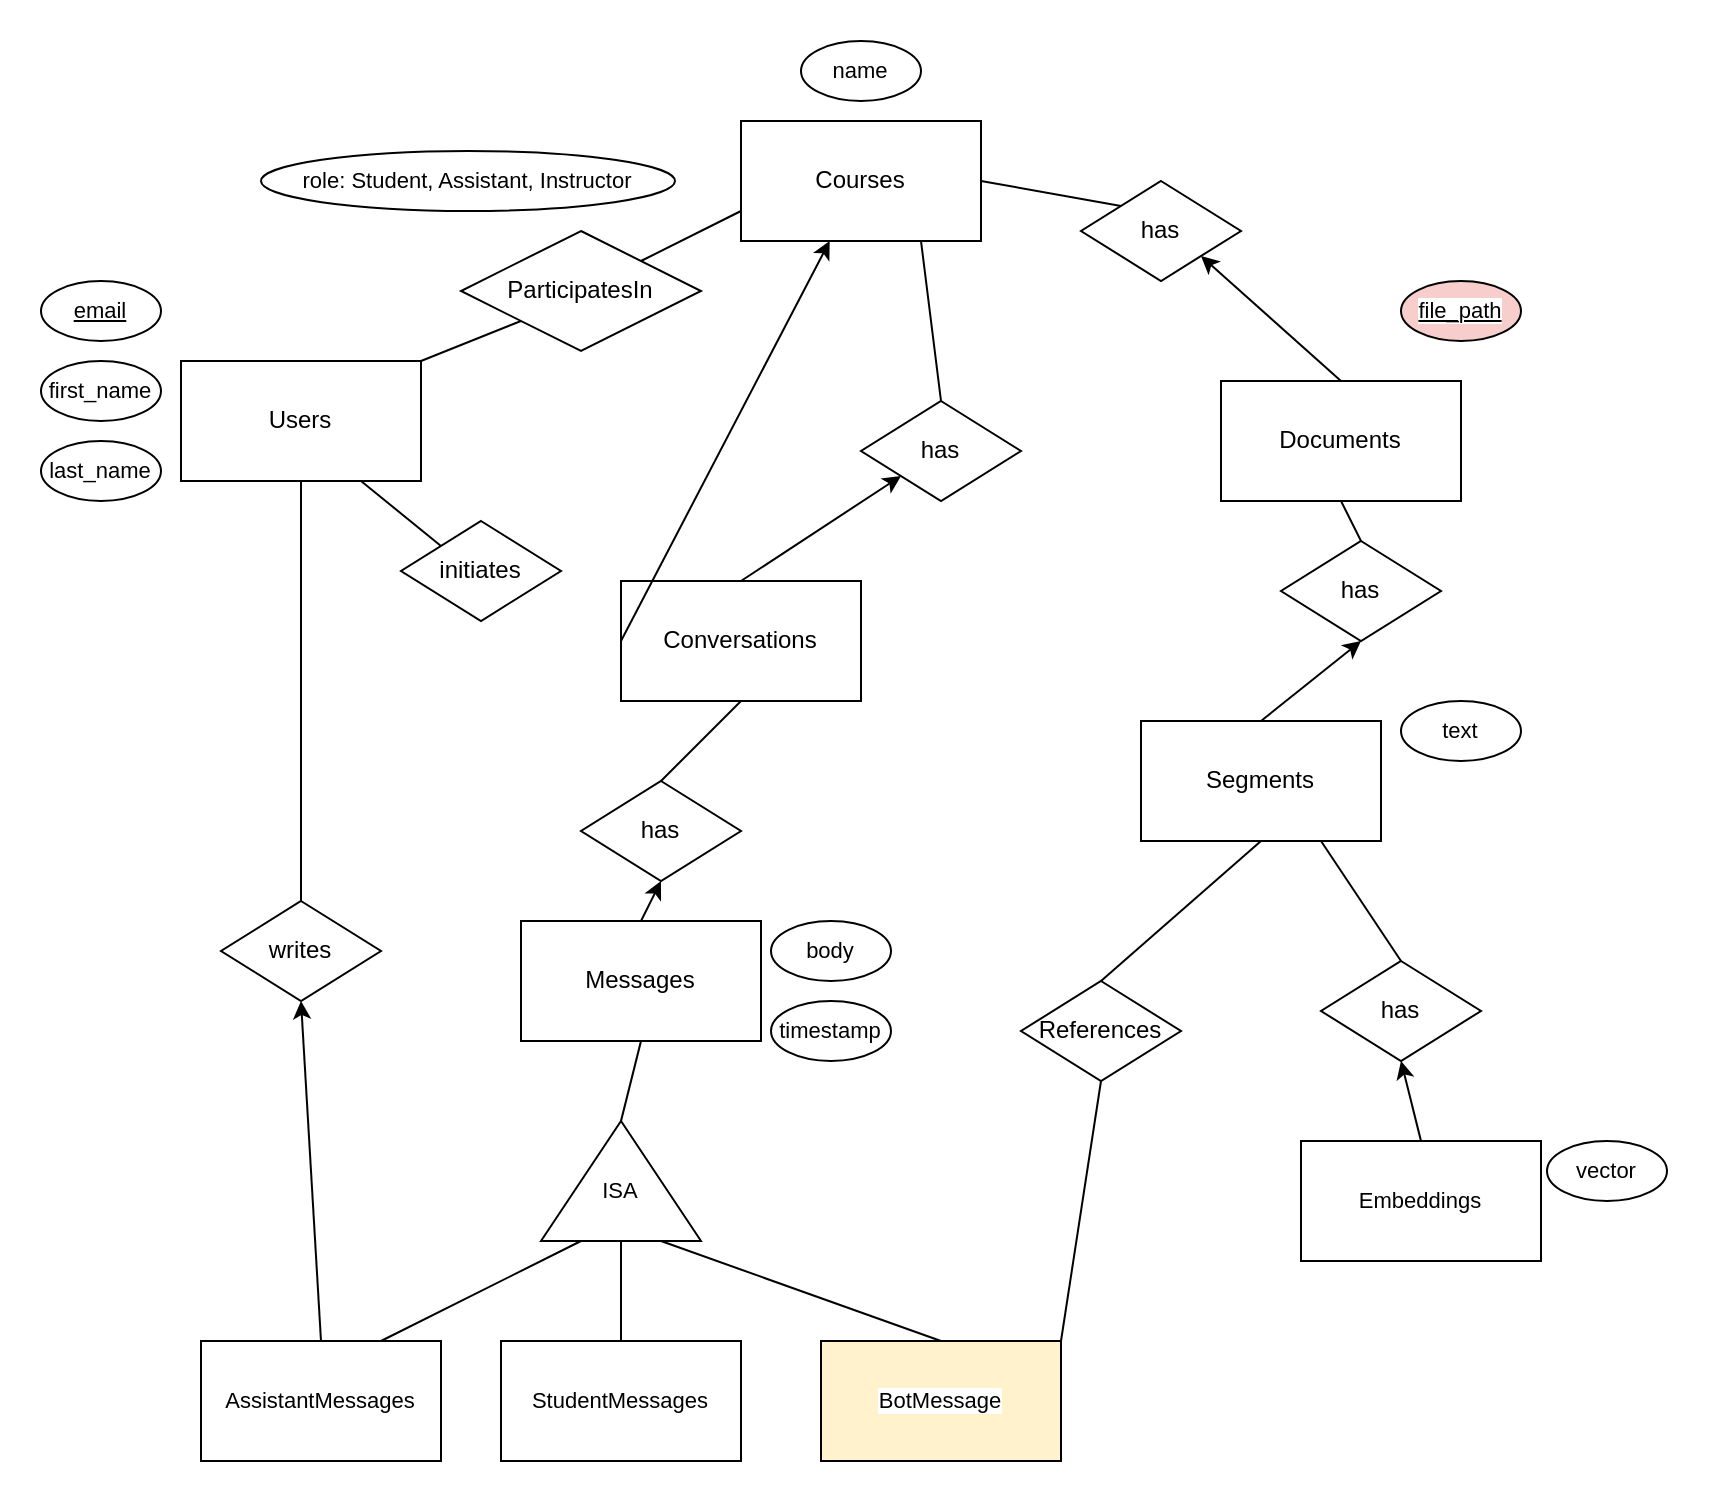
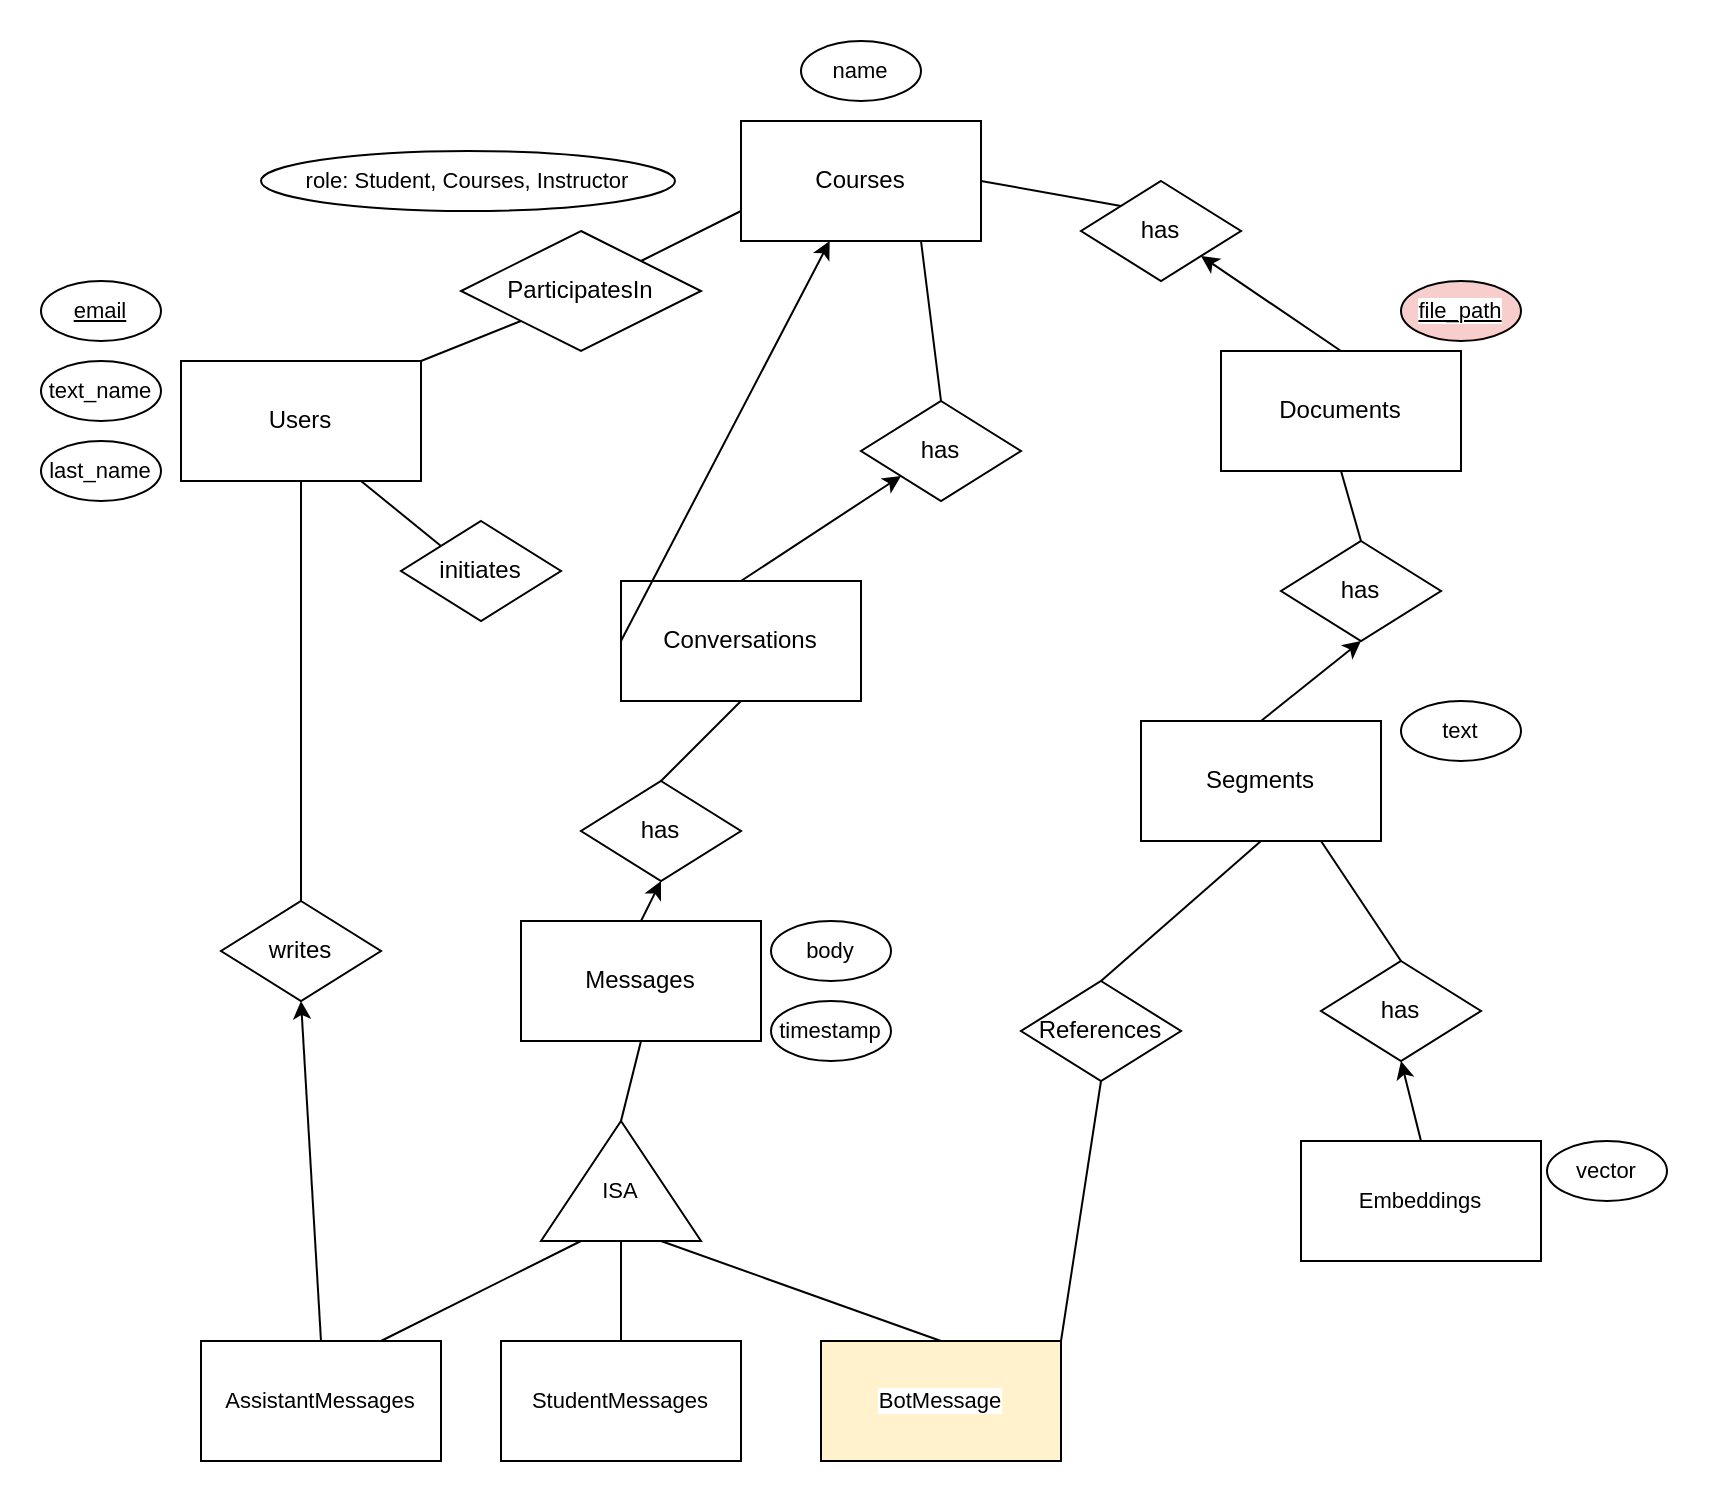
  <mxCell id="0" />
  <mxCell id="1" parent="0" />
  <mxCell id="2" style="edgeStyle=none;shape=connector;rounded=1;html=1;exitX=0.5;exitY=1;exitDx=0;exitDy=0;entryX=0.5;entryY=0;entryDx=0;entryDy=0;strokeColor=default;align=center;verticalAlign=middle;fontFamily=Helvetica;fontSize=11;fontColor=default;labelBackgroundColor=default;endArrow=none;" edge="1" parent="1" source="5" target="35"><mxGeometry relative="1" as="geometry" /></mxCell>
  <mxCell id="3" style="edgeStyle=none;shape=connector;rounded=1;html=1;exitX=0.75;exitY=1;exitDx=0;exitDy=0;entryX=0;entryY=0;entryDx=0;entryDy=0;strokeColor=default;align=center;verticalAlign=middle;fontFamily=Helvetica;fontSize=11;fontColor=default;labelBackgroundColor=default;endArrow=none;" edge="1" parent="1" source="5" target="39"><mxGeometry relative="1" as="geometry" /></mxCell>
  <mxCell id="4" style="edgeStyle=none;shape=connector;rounded=1;html=1;exitX=1;exitY=0;exitDx=0;exitDy=0;entryX=0;entryY=1;entryDx=0;entryDy=0;strokeColor=default;align=center;verticalAlign=middle;fontFamily=Helvetica;fontSize=11;fontColor=default;labelBackgroundColor=default;endArrow=none;" edge="1" parent="1" source="5" target="21"><mxGeometry relative="1" as="geometry" /></mxCell>
  <mxCell id="5" value="Users" style="rounded=0;whiteSpace=wrap;html=1;" vertex="1" parent="1"><mxGeometry x="90" y="180" width="120" height="60" as="geometry" /></mxCell>
  <mxCell id="6" style="edgeStyle=none;shape=connector;rounded=1;html=1;exitX=0.5;exitY=1;exitDx=0;exitDy=0;strokeColor=default;align=center;verticalAlign=middle;fontFamily=Helvetica;fontSize=11;fontColor=default;labelBackgroundColor=default;endArrow=none;entryX=1;entryY=0.5;entryDx=0;entryDy=0;" edge="1" parent="1" source="7" target="26"><mxGeometry relative="1" as="geometry"><mxPoint x="310" y="540" as="targetPoint" /></mxGeometry></mxCell>
  <mxCell id="7" value="Messages" style="rounded=0;whiteSpace=wrap;html=1;" vertex="1" parent="1"><mxGeometry x="260" y="460" width="120" height="60" as="geometry" /></mxCell>
  <mxCell id="8" value="Conversations" style="rounded=0;whiteSpace=wrap;html=1;" vertex="1" parent="1"><mxGeometry x="310" y="290" width="120" height="60" as="geometry" /></mxCell>
  <mxCell id="9" style="edgeStyle=none;shape=connector;rounded=1;html=1;exitX=0.75;exitY=1;exitDx=0;exitDy=0;entryX=0.5;entryY=0;entryDx=0;entryDy=0;strokeColor=default;align=center;verticalAlign=middle;fontFamily=Helvetica;fontSize=11;fontColor=default;labelBackgroundColor=default;endArrow=none;" edge="1" parent="1" source="10" target="33"><mxGeometry relative="1" as="geometry" /></mxCell>
  <mxCell id="10" value="Courses" style="rounded=0;whiteSpace=wrap;html=1;" vertex="1" parent="1"><mxGeometry x="370" y="60" width="120" height="60" as="geometry" /></mxCell>
  <mxCell id="11" style="edgeStyle=none;html=1;exitX=0.5;exitY=0;exitDx=0;exitDy=0;entryX=1;entryY=1;entryDx=0;entryDy=0;" edge="1" parent="1" source="12" target="13"><mxGeometry relative="1" as="geometry" /></mxCell>
- <mxCell id="12" value="Documents" style="rounded=0;whiteSpace=wrap;html=1;" vertex="1" parent="1"><mxGeometry x="610" y="190" width="120" height="60" as="geometry" /></mxCell>
+ <mxCell id="12" value="Documents" style="rounded=0;whiteSpace=wrap;html=1;" vertex="1" parent="1"><mxGeometry x="610" y="175" width="120" height="60" as="geometry" /></mxCell>
  <mxCell id="13" value="has" style="rhombus;whiteSpace=wrap;html=1;" vertex="1" parent="1"><mxGeometry x="540" y="90" width="80" height="50" as="geometry" /></mxCell>
  <mxCell id="14" value="" style="endArrow=none;html=1;exitX=1;exitY=0.5;exitDx=0;exitDy=0;entryX=0;entryY=0;entryDx=0;entryDy=0;" edge="1" parent="1" source="10" target="13"><mxGeometry width="50" height="50" relative="1" as="geometry"><mxPoint x="470" y="260" as="sourcePoint" /><mxPoint x="520" y="210" as="targetPoint" /></mxGeometry></mxCell>
  <mxCell id="15" style="edgeStyle=none;html=1;exitX=0.5;exitY=0;exitDx=0;exitDy=0;entryX=0.5;entryY=1;entryDx=0;entryDy=0;" edge="1" parent="1" source="17" target="18"><mxGeometry relative="1" as="geometry" /></mxCell>
  <mxCell id="16" style="edgeStyle=none;shape=connector;rounded=1;html=1;exitX=0.75;exitY=1;exitDx=0;exitDy=0;entryX=0.5;entryY=0;entryDx=0;entryDy=0;strokeColor=default;align=center;verticalAlign=middle;fontFamily=Helvetica;fontSize=11;fontColor=default;labelBackgroundColor=default;endArrow=none;" edge="1" parent="1" source="17" target="52"><mxGeometry relative="1" as="geometry" /></mxCell>
  <mxCell id="17" value="Segments" style="rounded=0;whiteSpace=wrap;html=1;" vertex="1" parent="1"><mxGeometry x="570" y="360" width="120" height="60" as="geometry" /></mxCell>
  <mxCell id="18" value="has" style="rhombus;whiteSpace=wrap;html=1;" vertex="1" parent="1"><mxGeometry x="640" y="270" width="80" height="50" as="geometry" /></mxCell>
  <mxCell id="19" value="" style="endArrow=none;html=1;entryX=0.5;entryY=0;entryDx=0;entryDy=0;exitX=0.5;exitY=1;exitDx=0;exitDy=0;" edge="1" parent="1" source="12" target="18"><mxGeometry width="50" height="50" relative="1" as="geometry"><mxPoint x="470" y="260" as="sourcePoint" /><mxPoint x="520" y="210" as="targetPoint" /></mxGeometry></mxCell>
  <mxCell id="20" style="edgeStyle=none;shape=connector;rounded=1;html=1;exitX=1;exitY=0;exitDx=0;exitDy=0;entryX=0;entryY=0.75;entryDx=0;entryDy=0;strokeColor=default;align=center;verticalAlign=middle;fontFamily=Helvetica;fontSize=11;fontColor=default;labelBackgroundColor=default;endArrow=none;" edge="1" parent="1" source="21" target="10"><mxGeometry relative="1" as="geometry" /></mxCell>
  <mxCell id="21" value="ParticipatesIn" style="rhombus;whiteSpace=wrap;html=1;" vertex="1" parent="1"><mxGeometry x="230" y="115" width="120" height="60" as="geometry" /></mxCell>
  <mxCell id="22" style="edgeStyle=none;shape=connector;rounded=1;html=1;exitX=0.5;exitY=0;exitDx=0;exitDy=0;entryX=0.5;entryY=1;entryDx=0;entryDy=0;strokeColor=default;align=center;verticalAlign=middle;fontFamily=Helvetica;fontSize=11;fontColor=default;labelBackgroundColor=default;endArrow=none;" edge="1" parent="1" source="23" target="8"><mxGeometry relative="1" as="geometry" /></mxCell>
  <mxCell id="23" value="has" style="rhombus;whiteSpace=wrap;html=1;" vertex="1" parent="1"><mxGeometry x="290" y="390" width="80" height="50" as="geometry" /></mxCell>
  <mxCell id="24" value="" style="endArrow=classic;html=1;rounded=1;strokeColor=default;align=center;verticalAlign=middle;fontFamily=Helvetica;fontSize=11;fontColor=default;labelBackgroundColor=default;exitX=0.5;exitY=0;exitDx=0;exitDy=0;entryX=0.5;entryY=1;entryDx=0;entryDy=0;" edge="1" parent="1" source="7" target="23"><mxGeometry width="50" height="50" relative="1" as="geometry"><mxPoint x="470" y="480" as="sourcePoint" /><mxPoint x="520" y="430" as="targetPoint" /></mxGeometry></mxCell>
  <mxCell id="25" value="" style="group" vertex="1" connectable="0" parent="1"><mxGeometry x="270" y="560" width="80" height="60" as="geometry" /></mxCell>
  <mxCell id="26" value="" style="triangle;whiteSpace=wrap;html=1;fontFamily=Helvetica;fontSize=11;fontColor=default;labelBackgroundColor=default;rotation=-90;" vertex="1" parent="25"><mxGeometry x="10" y="-10" width="60" height="80" as="geometry" /></mxCell>
  <mxCell id="27" value="ISA" style="text;html=1;align=center;verticalAlign=middle;whiteSpace=wrap;rounded=0;fontFamily=Helvetica;fontSize=11;fontColor=default;labelBackgroundColor=default;" vertex="1" parent="25"><mxGeometry x="10" y="20" width="60" height="30" as="geometry" /></mxCell>
  <mxCell id="28" value="StudentMessages" style="rounded=0;whiteSpace=wrap;html=1;fontFamily=Helvetica;fontSize=11;fontColor=default;labelBackgroundColor=default;" vertex="1" parent="1"><mxGeometry x="250" y="670" width="120" height="60" as="geometry" /></mxCell>
  <mxCell id="29" style="edgeStyle=none;shape=connector;rounded=1;html=1;exitX=0.5;exitY=0;exitDx=0;exitDy=0;entryX=0;entryY=0.75;entryDx=0;entryDy=0;strokeColor=default;align=center;verticalAlign=middle;fontFamily=Helvetica;fontSize=11;fontColor=default;labelBackgroundColor=default;endArrow=none;" edge="1" parent="1" source="31" target="26"><mxGeometry relative="1" as="geometry" /></mxCell>
  <mxCell id="30" style="edgeStyle=none;shape=connector;rounded=1;html=1;exitX=1;exitY=0;exitDx=0;exitDy=0;entryX=0.5;entryY=1;entryDx=0;entryDy=0;strokeColor=default;align=center;verticalAlign=middle;fontFamily=Helvetica;fontSize=11;fontColor=default;labelBackgroundColor=default;endArrow=none;" edge="1" parent="1" source="31" target="50"><mxGeometry relative="1" as="geometry" /></mxCell>
  <mxCell id="31" value="BotMessage" style="rounded=0;whiteSpace=wrap;html=1;fontFamily=Helvetica;fontSize=11;fontColor=default;labelBackgroundColor=default;fillColor=#fff2cc;" vertex="1" parent="1"><mxGeometry x="410" y="670" width="120" height="60" as="geometry" /></mxCell>
  <mxCell id="32" style="edgeStyle=none;shape=connector;rounded=1;html=1;exitX=0.5;exitY=0;exitDx=0;exitDy=0;strokeColor=default;align=center;verticalAlign=middle;fontFamily=Helvetica;fontSize=11;fontColor=default;labelBackgroundColor=default;endArrow=none;entryX=0;entryY=0.5;entryDx=0;entryDy=0;" edge="1" parent="1" source="28" target="26"><mxGeometry relative="1" as="geometry"><mxPoint x="270" y="619" as="targetPoint" /></mxGeometry></mxCell>
  <mxCell id="33" value="has" style="rhombus;whiteSpace=wrap;html=1;" vertex="1" parent="1"><mxGeometry x="430" y="200" width="80" height="50" as="geometry" /></mxCell>
  <mxCell id="34" style="edgeStyle=none;html=1;exitX=0.5;exitY=0;exitDx=0;exitDy=0;entryX=0;entryY=1;entryDx=0;entryDy=0;" edge="1" parent="1" source="8" target="33"><mxGeometry relative="1" as="geometry"><mxPoint x="640" y="370" as="sourcePoint" /><mxPoint x="690" y="330" as="targetPoint" /></mxGeometry></mxCell>
  <mxCell id="35" value="writes" style="rhombus;whiteSpace=wrap;html=1;" vertex="1" parent="1"><mxGeometry x="110" y="450" width="80" height="50" as="geometry" /></mxCell>
  <mxCell id="36" value="AssistantMessages" style="rounded=0;whiteSpace=wrap;html=1;fontFamily=Helvetica;fontSize=11;fontColor=default;labelBackgroundColor=default;" vertex="1" parent="1"><mxGeometry x="100" y="670" width="120" height="60" as="geometry" /></mxCell>
  <mxCell id="37" style="edgeStyle=none;html=1;exitX=0.5;exitY=0;exitDx=0;exitDy=0;entryX=0.5;entryY=1;entryDx=0;entryDy=0;" edge="1" parent="1" source="36" target="35"><mxGeometry relative="1" as="geometry"><mxPoint x="640" y="370" as="sourcePoint" /><mxPoint x="690" y="330" as="targetPoint" /></mxGeometry></mxCell>
  <mxCell id="38" style="edgeStyle=none;shape=connector;rounded=1;html=1;exitX=0;exitY=0.25;exitDx=0;exitDy=0;entryX=0.75;entryY=0;entryDx=0;entryDy=0;strokeColor=default;align=center;verticalAlign=middle;fontFamily=Helvetica;fontSize=11;fontColor=default;labelBackgroundColor=default;endArrow=none;" edge="1" parent="1" source="26" target="36"><mxGeometry relative="1" as="geometry" /></mxCell>
  <mxCell id="39" value="initiates" style="rhombus;whiteSpace=wrap;html=1;" vertex="1" parent="1"><mxGeometry x="200" y="260" width="80" height="50" as="geometry" /></mxCell>
  <mxCell id="40" style="edgeStyle=none;html=1;exitX=0;exitY=0.5;exitDx=0;exitDy=0;" edge="1" parent="1" source="8" target="10"><mxGeometry relative="1" as="geometry"><mxPoint x="380" y="300" as="sourcePoint" /><mxPoint x="460" y="248" as="targetPoint" /></mxGeometry></mxCell>
  <mxCell id="41" value="&lt;u&gt;email&lt;/u&gt;" style="ellipse;whiteSpace=wrap;html=1;fontFamily=Helvetica;fontSize=11;fontColor=default;labelBackgroundColor=default;" vertex="1" parent="1"><mxGeometry x="20" y="140" width="60" height="30" as="geometry" /></mxCell>
- <mxCell id="42" value="first_name" style="ellipse;whiteSpace=wrap;html=1;fontFamily=Helvetica;fontSize=11;fontColor=default;labelBackgroundColor=default;" vertex="1" parent="1"><mxGeometry x="20" y="180" width="60" height="30" as="geometry" /></mxCell>
+ <mxCell id="42" value="text_name" style="ellipse;whiteSpace=wrap;html=1;fontFamily=Helvetica;fontSize=11;fontColor=default;labelBackgroundColor=default;" vertex="1" parent="1"><mxGeometry x="20" y="180" width="60" height="30" as="geometry" /></mxCell>
  <mxCell id="43" value="last_name" style="ellipse;whiteSpace=wrap;html=1;fontFamily=Helvetica;fontSize=11;fontColor=default;labelBackgroundColor=default;" vertex="1" parent="1"><mxGeometry x="20" y="220" width="60" height="30" as="geometry" /></mxCell>
  <mxCell id="44" value="name" style="ellipse;whiteSpace=wrap;html=1;fontFamily=Helvetica;fontSize=11;fontColor=default;labelBackgroundColor=default;" vertex="1" parent="1"><mxGeometry x="400" y="20" width="60" height="30" as="geometry" /></mxCell>
  <mxCell id="45" value="body" style="ellipse;whiteSpace=wrap;html=1;fontFamily=Helvetica;fontSize=11;fontColor=default;labelBackgroundColor=default;" vertex="1" parent="1"><mxGeometry x="385" y="460" width="60" height="30" as="geometry" /></mxCell>
  <mxCell id="46" value="timestamp" style="ellipse;whiteSpace=wrap;html=1;fontFamily=Helvetica;fontSize=11;fontColor=default;labelBackgroundColor=default;" vertex="1" parent="1"><mxGeometry x="385" y="500" width="60" height="30" as="geometry" /></mxCell>
  <mxCell id="47" value="&lt;u&gt;file_path&lt;/u&gt;" style="ellipse;whiteSpace=wrap;html=1;fontFamily=Helvetica;fontSize=11;fontColor=default;labelBackgroundColor=default;fillColor=#f8cecc;" vertex="1" parent="1"><mxGeometry x="700" y="140" width="60" height="30" as="geometry" /></mxCell>
  <mxCell id="48" value="text" style="ellipse;whiteSpace=wrap;html=1;fontFamily=Helvetica;fontSize=11;fontColor=default;labelBackgroundColor=default;" vertex="1" parent="1"><mxGeometry x="700" y="350" width="60" height="30" as="geometry" /></mxCell>
  <mxCell id="49" style="edgeStyle=none;shape=connector;rounded=1;html=1;exitX=0.5;exitY=0;exitDx=0;exitDy=0;entryX=0.5;entryY=1;entryDx=0;entryDy=0;strokeColor=default;align=center;verticalAlign=middle;fontFamily=Helvetica;fontSize=11;fontColor=default;labelBackgroundColor=default;endArrow=none;" edge="1" parent="1" source="50" target="17"><mxGeometry relative="1" as="geometry" /></mxCell>
  <mxCell id="50" value="References" style="rhombus;whiteSpace=wrap;html=1;" vertex="1" parent="1"><mxGeometry x="510" y="490" width="80" height="50" as="geometry" /></mxCell>
  <mxCell id="51" value="Embeddings" style="rounded=0;whiteSpace=wrap;html=1;fontFamily=Helvetica;fontSize=11;fontColor=default;labelBackgroundColor=default;" vertex="1" parent="1"><mxGeometry x="650" y="570" width="120" height="60" as="geometry" /></mxCell>
  <mxCell id="52" value="has" style="rhombus;whiteSpace=wrap;html=1;" vertex="1" parent="1"><mxGeometry x="660" y="480" width="80" height="50" as="geometry" /></mxCell>
  <mxCell id="53" value="" style="endArrow=classic;html=1;rounded=1;strokeColor=default;align=center;verticalAlign=middle;fontFamily=Helvetica;fontSize=11;fontColor=default;labelBackgroundColor=default;exitX=0.5;exitY=0;exitDx=0;exitDy=0;entryX=0.5;entryY=1;entryDx=0;entryDy=0;" edge="1" parent="1" source="51" target="52"><mxGeometry width="50" height="50" relative="1" as="geometry"><mxPoint x="330" y="470" as="sourcePoint" /><mxPoint x="340" y="450" as="targetPoint" /></mxGeometry></mxCell>
  <mxCell id="54" value="vector" style="ellipse;whiteSpace=wrap;html=1;fontFamily=Helvetica;fontSize=11;fontColor=default;labelBackgroundColor=default;" vertex="1" parent="1"><mxGeometry x="773" y="570" width="60" height="30" as="geometry" /></mxCell>
- <mxCell id="55" value="role: Student, Assistant, Instructor" style="ellipse;whiteSpace=wrap;html=1;fontFamily=Helvetica;fontSize=11;fontColor=default;labelBackgroundColor=default;" vertex="1" parent="1"><mxGeometry x="130" y="75" width="207" height="30" as="geometry" /></mxCell>
+ <mxCell id="55" value="role: Student, Courses, Instructor" style="ellipse;whiteSpace=wrap;html=1;fontFamily=Helvetica;fontSize=11;fontColor=default;labelBackgroundColor=default;" vertex="1" parent="1"><mxGeometry x="130" y="75" width="207" height="30" as="geometry" /></mxCell>
